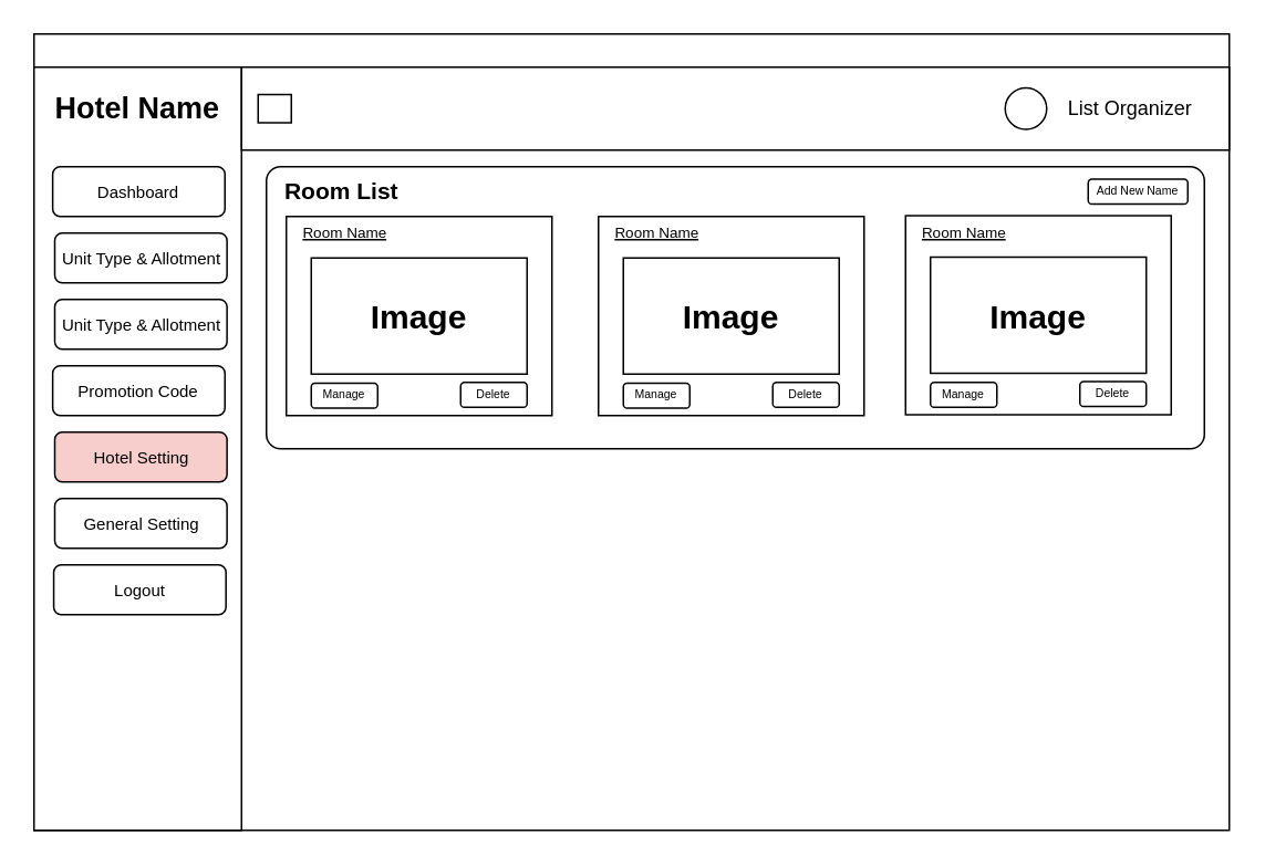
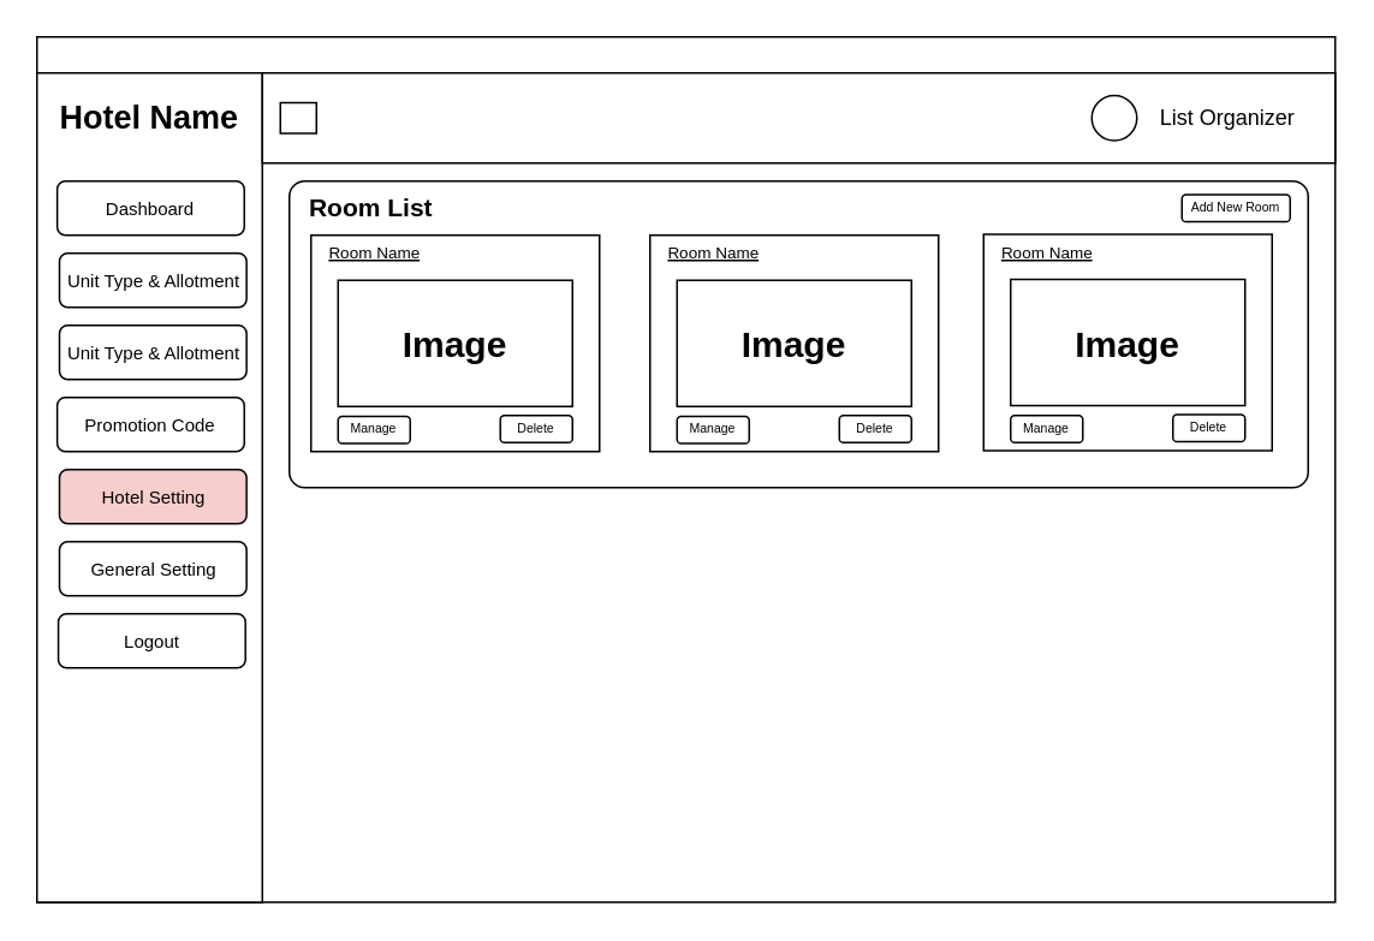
  <mxCell id="0" />
  <mxCell id="1" parent="0" />
  <mxCell id="2" value="" style="rounded=0;whiteSpace=wrap;html=1;" parent="1" vertex="1"><mxGeometry x="20" y="20" width="720" height="480" as="geometry" /></mxCell>
  <mxCell id="3" value="" style="rounded=0;whiteSpace=wrap;html=1;" parent="1" vertex="1"><mxGeometry x="20" y="40" width="125" height="460" as="geometry" /></mxCell>
  <mxCell id="4" value="" style="rounded=0;whiteSpace=wrap;html=1;" parent="1" vertex="1"><mxGeometry x="145" y="40" width="595" height="50" as="geometry" /></mxCell>
  <mxCell id="5" value="Hotel Name" style="text;html=1;align=center;verticalAlign=middle;whiteSpace=wrap;rounded=0;fontSize=18;fontStyle=1" parent="1" vertex="1"><mxGeometry x="31.25" y="50" width="102.5" height="30" as="geometry" /></mxCell>
  <mxCell id="6" value="" style="group" parent="1" vertex="1" connectable="0"><mxGeometry x="605" y="50" width="130" height="30" as="geometry" /></mxCell>
  <mxCell id="7" value="" style="ellipse;whiteSpace=wrap;html=1;aspect=fixed;" parent="6" vertex="1"><mxGeometry y="2.5" width="25" height="25" as="geometry" /></mxCell>
  <mxCell id="8" value="List Organizer" style="text;html=1;align=center;verticalAlign=middle;resizable=0;points=[];autosize=1;strokeColor=none;fillColor=none;" parent="6" vertex="1"><mxGeometry x="20" width="110" height="30" as="geometry" /></mxCell>
  <mxCell id="9" value="" style="rounded=0;whiteSpace=wrap;html=1;" parent="1" vertex="1"><mxGeometry x="155" y="56.5" width="20" height="17" as="geometry" /></mxCell>
  <mxCell id="10" value="Dashboard" style="rounded=1;whiteSpace=wrap;html=1;fontSize=10;" parent="1" vertex="1"><mxGeometry x="31.25" y="100" width="103.75" height="30" as="geometry" /></mxCell>
  <mxCell id="11" value="&lt;font style=&quot;font-size: 10px;&quot;&gt;Unit Type &amp;amp; Allotment&lt;/font&gt;" style="rounded=1;whiteSpace=wrap;html=1;" parent="1" vertex="1"><mxGeometry x="32.5" y="180" width="103.75" height="30" as="geometry" /></mxCell>
  <mxCell id="12" value="&lt;font style=&quot;font-size: 10px;&quot;&gt;Promotion Code&lt;/font&gt;" style="rounded=1;whiteSpace=wrap;html=1;" parent="1" vertex="1"><mxGeometry x="31.25" y="220" width="103.75" height="30" as="geometry" /></mxCell>
  <mxCell id="13" value="&lt;font style=&quot;font-size: 10px;&quot;&gt;General Setting&lt;/font&gt;" style="rounded=1;whiteSpace=wrap;html=1;" parent="1" vertex="1"><mxGeometry x="32.5" y="300" width="103.75" height="30" as="geometry" /></mxCell>
  <mxCell id="14" value="&lt;font style=&quot;font-size: 10px;&quot;&gt;Hotel Setting&lt;/font&gt;" style="rounded=1;whiteSpace=wrap;html=1;fillColor=#f8cecc;" parent="1" vertex="1"><mxGeometry x="32.5" y="260" width="103.75" height="30" as="geometry" /></mxCell>
  <mxCell id="15" value="&lt;font style=&quot;font-size: 10px;&quot;&gt;Logout&lt;/font&gt;" style="rounded=1;whiteSpace=wrap;html=1;" parent="1" vertex="1"><mxGeometry x="31.88" y="340" width="103.75" height="30" as="geometry" /></mxCell>
  <mxCell id="16" value="" style="rounded=1;whiteSpace=wrap;html=1;rotation=0;imageAspect=1;arcSize=5;" parent="1" vertex="1"><mxGeometry x="160" y="100" width="565" height="170" as="geometry" /></mxCell>
  <mxCell id="17" value="&lt;font style=&quot;font-size: 14px;&quot;&gt;&lt;b&gt;Room List&lt;/b&gt;&lt;/font&gt;" style="text;html=1;align=center;verticalAlign=middle;resizable=0;points=[];autosize=1;strokeColor=none;fillColor=none;" parent="1" vertex="1"><mxGeometry x="160" y="100" width="90" height="30" as="geometry" /></mxCell>
  <mxCell id="18" value="" style="rounded=0;whiteSpace=wrap;html=1;" parent="1" vertex="1"><mxGeometry x="172" y="130" width="160" height="120" as="geometry" /></mxCell>
  <mxCell id="19" value="" style="rounded=0;whiteSpace=wrap;html=1;" parent="1" vertex="1"><mxGeometry x="360" y="130" width="160" height="120" as="geometry" /></mxCell>
  <mxCell id="20" value="&lt;u&gt;Room Name&lt;/u&gt;" style="text;html=1;align=center;verticalAlign=middle;resizable=0;points=[];autosize=1;strokeColor=none;fillColor=none;fontSize=9;" parent="1" vertex="1"><mxGeometry x="172" y="130" width="70" height="20" as="geometry" /></mxCell>
  <mxCell id="21" value="&lt;u&gt;Room Name&lt;/u&gt;" style="text;html=1;align=center;verticalAlign=middle;resizable=0;points=[];autosize=1;strokeColor=none;fillColor=none;fontSize=9;" parent="1" vertex="1"><mxGeometry x="360" y="130" width="70" height="20" as="geometry" /></mxCell>
  <mxCell id="22" value="&lt;b&gt;&lt;font style=&quot;font-size: 20px;&quot;&gt;Image&lt;/font&gt;&lt;/b&gt;" style="rounded=0;whiteSpace=wrap;html=1;" parent="1" vertex="1"><mxGeometry x="187" y="155" width="130" height="70" as="geometry" /></mxCell>
  <mxCell id="23" value="&lt;b&gt;&lt;font style=&quot;font-size: 20px;&quot;&gt;Image&lt;/font&gt;&lt;/b&gt;" style="rounded=0;whiteSpace=wrap;html=1;" parent="1" vertex="1"><mxGeometry x="375" y="155" width="130" height="70" as="geometry" /></mxCell>
  <mxCell id="24" value="&lt;font&gt;Manage&lt;/font&gt;" style="rounded=1;whiteSpace=wrap;html=1;fontSize=7;" parent="1" vertex="1"><mxGeometry x="187" y="230.5" width="40" height="15" as="geometry" /></mxCell>
  <mxCell id="25" value="&lt;font&gt;Manage&lt;/font&gt;" style="rounded=1;whiteSpace=wrap;html=1;fontSize=7;" parent="1" vertex="1"><mxGeometry x="375" y="230.5" width="40" height="15" as="geometry" /></mxCell>
  <mxCell id="26" value="&lt;font&gt;Delete&lt;/font&gt;" style="rounded=1;whiteSpace=wrap;html=1;fontSize=7;" parent="1" vertex="1"><mxGeometry x="465" y="230" width="40" height="15" as="geometry" /></mxCell>
  <mxCell id="27" value="&lt;font&gt;Delete&lt;/font&gt;" style="rounded=1;whiteSpace=wrap;html=1;fontSize=7;" parent="1" vertex="1"><mxGeometry x="277" y="230" width="40" height="15" as="geometry" /></mxCell>
- <mxCell id="28" value="&lt;font&gt;Add New Name&lt;/font&gt;" style="rounded=1;whiteSpace=wrap;html=1;fontSize=7;" parent="1" vertex="1"><mxGeometry x="655" y="107.5" width="60" height="15" as="geometry" /></mxCell>
+ <mxCell id="28" value="&lt;font&gt;Add New Room&lt;/font&gt;" style="rounded=1;whiteSpace=wrap;html=1;fontSize=7;" parent="1" vertex="1"><mxGeometry x="655" y="107.5" width="60" height="15" as="geometry" /></mxCell>
  <mxCell id="29" value="" style="rounded=0;whiteSpace=wrap;html=1;" parent="1" vertex="1"><mxGeometry x="545" y="129.5" width="160" height="120" as="geometry" /></mxCell>
  <mxCell id="30" value="&lt;u&gt;Room Name&lt;/u&gt;" style="text;html=1;align=center;verticalAlign=middle;resizable=0;points=[];autosize=1;strokeColor=none;fillColor=none;fontSize=9;" parent="1" vertex="1"><mxGeometry x="545" y="129.5" width="70" height="20" as="geometry" /></mxCell>
  <mxCell id="31" value="&lt;b&gt;&lt;font style=&quot;font-size: 20px;&quot;&gt;Image&lt;/font&gt;&lt;/b&gt;" style="rounded=0;whiteSpace=wrap;html=1;" parent="1" vertex="1"><mxGeometry x="560" y="154.5" width="130" height="70" as="geometry" /></mxCell>
  <mxCell id="32" value="&lt;font&gt;Manage&lt;/font&gt;" style="rounded=1;whiteSpace=wrap;html=1;fontSize=7;" parent="1" vertex="1"><mxGeometry x="560" y="230" width="40" height="15" as="geometry" /></mxCell>
  <mxCell id="33" value="&lt;font&gt;Delete&lt;/font&gt;" style="rounded=1;whiteSpace=wrap;html=1;fontSize=7;" parent="1" vertex="1"><mxGeometry x="650" y="229.5" width="40" height="15" as="geometry" /></mxCell>
  <mxCell id="34" value="&lt;font style=&quot;font-size: 10px;&quot;&gt;Unit Type &amp;amp; Allotment&lt;/font&gt;" style="rounded=1;whiteSpace=wrap;html=1;" vertex="1" parent="1"><mxGeometry x="32.5" y="140" width="103.75" height="30" as="geometry" /></mxCell>
